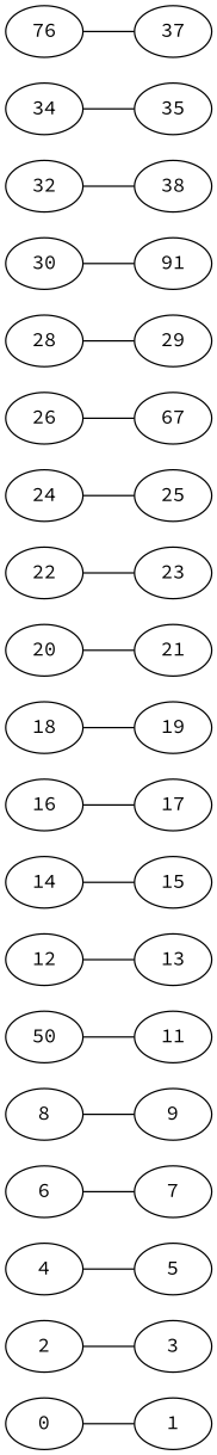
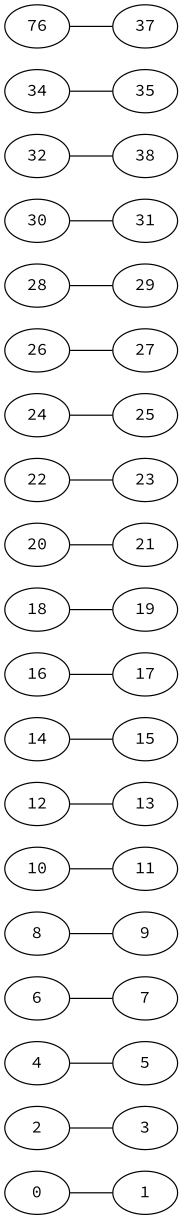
  graph {
    fontname="Source Code Pro"
    rankdir=LR
    node [fontname="Source Code Pro"]
    edge [fontname="Source Code Pro"]
    0
    1
    2
    3
    4
    5
    6
    7
    8
    9
-   10 [label=50]
+   10
    11
    12
    13
    14
    15
    16
    17
    18
    19
    20
    21
    22
    23
    24
    25
    26
-   27 [label=67]
+   27
    28
    29
    30
-   31 [label=91]
+   31
    n33 [label=38]
    32
    34
    35
    n37 [label=76]
    37
    0 -- 1
    2 -- 3
    4 -- 5
    6 -- 7
    8 -- 9
    10 -- 11
    12 -- 13
    14 -- 15
    16 -- 17
    18 -- 19
    20 -- 21
    22 -- 23
    24 -- 25
    26 -- 27
    28 -- 29
    30 -- 31
    32 -- n33
    34 -- 35
    n37 -- 37
  }
